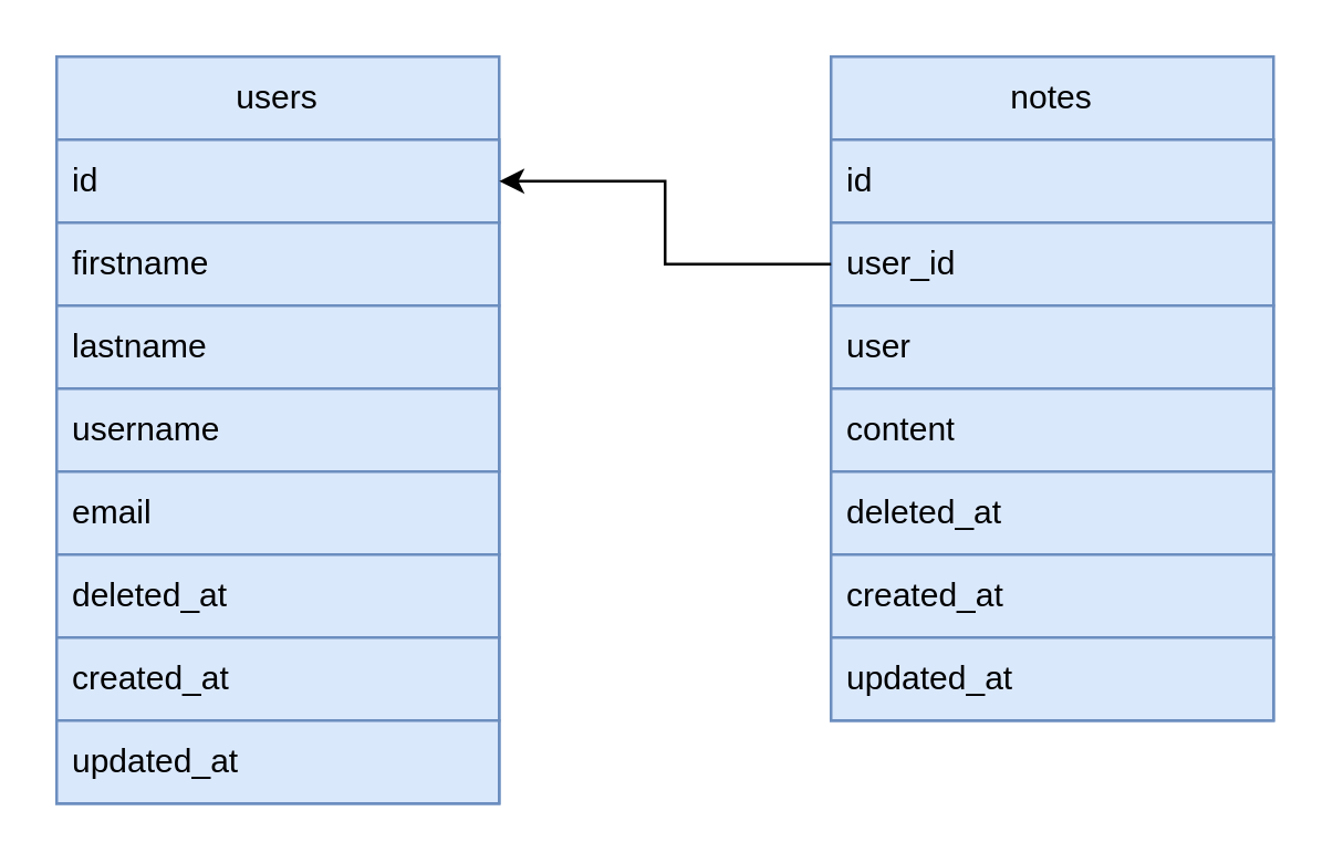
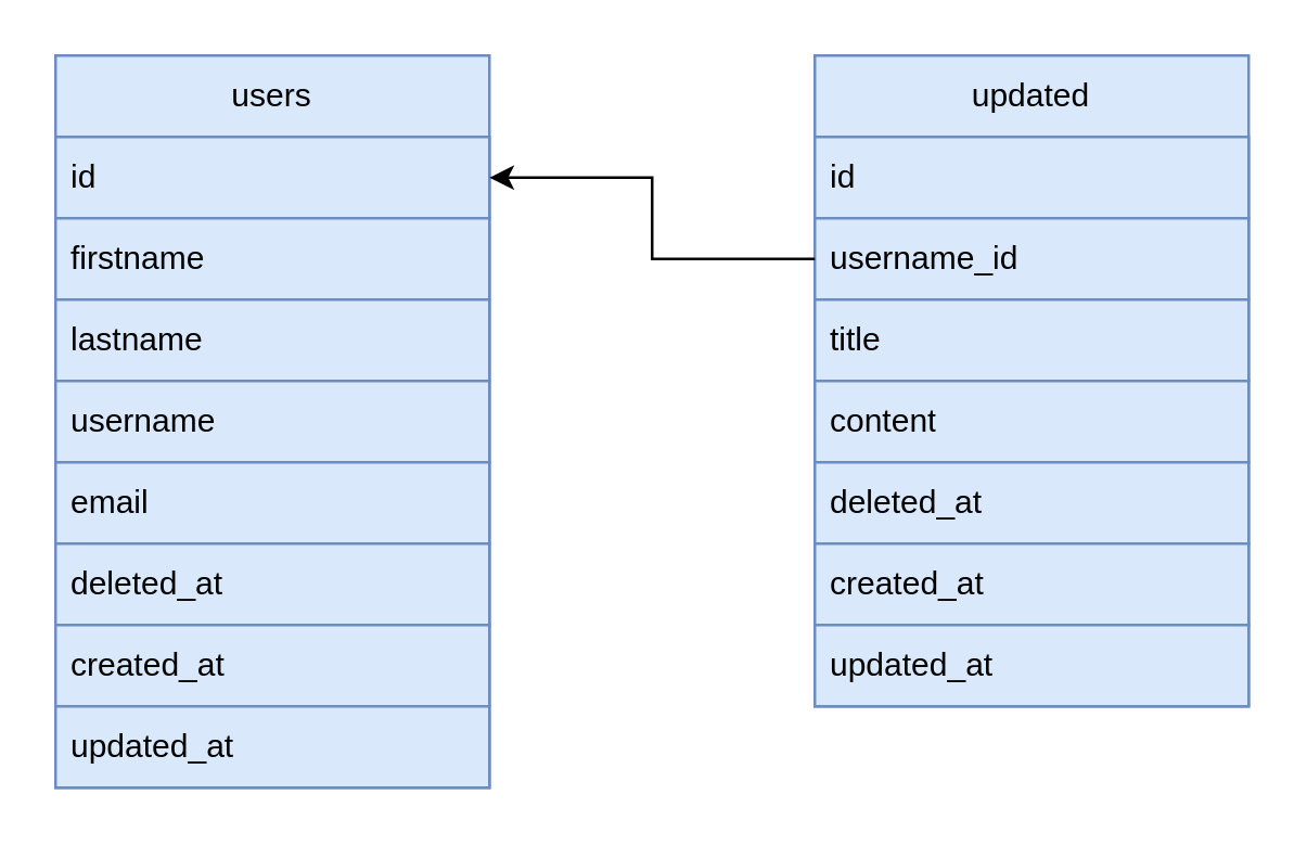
  <mxCell id="0" />
  <mxCell id="1" parent="0" />
  <mxCell id="2" value="users" style="swimlane;fontStyle=0;childLayout=stackLayout;horizontal=1;startSize=30;horizontalStack=0;resizeParent=1;resizeParentMax=0;resizeLast=0;collapsible=1;marginBottom=0;whiteSpace=wrap;html=1;fillColor=#dae8fc;strokeColor=#6c8ebf;" vertex="1" parent="1"><mxGeometry x="20" y="20" width="160" height="270" as="geometry" /></mxCell>
  <mxCell id="3" value="id" style="text;align=left;verticalAlign=middle;spacingLeft=4;spacingRight=4;overflow=hidden;points=[[0,0.5],[1,0.5]];portConstraint=eastwest;rotatable=0;whiteSpace=wrap;html=1;fillColor=#dae8fc;strokeColor=#6c8ebf;" vertex="1" parent="2"><mxGeometry y="30" width="160" height="30" as="geometry" /></mxCell>
  <mxCell id="4" value="firstname" style="text;align=left;verticalAlign=middle;spacingLeft=4;spacingRight=4;overflow=hidden;points=[[0,0.5],[1,0.5]];portConstraint=eastwest;rotatable=0;whiteSpace=wrap;html=1;fillColor=#dae8fc;strokeColor=#6c8ebf;" vertex="1" parent="2"><mxGeometry y="60" width="160" height="30" as="geometry" /></mxCell>
  <mxCell id="5" value="lastname" style="text;align=left;verticalAlign=middle;spacingLeft=4;spacingRight=4;overflow=hidden;points=[[0,0.5],[1,0.5]];portConstraint=eastwest;rotatable=0;whiteSpace=wrap;html=1;fillColor=#dae8fc;strokeColor=#6c8ebf;" vertex="1" parent="2"><mxGeometry y="90" width="160" height="30" as="geometry" /></mxCell>
  <mxCell id="6" value="username" style="text;align=left;verticalAlign=middle;spacingLeft=4;spacingRight=4;overflow=hidden;points=[[0,0.5],[1,0.5]];portConstraint=eastwest;rotatable=0;whiteSpace=wrap;html=1;fillColor=#dae8fc;strokeColor=#6c8ebf;" vertex="1" parent="2"><mxGeometry y="120" width="160" height="30" as="geometry" /></mxCell>
  <mxCell id="7" value="email" style="text;align=left;verticalAlign=middle;spacingLeft=4;spacingRight=4;overflow=hidden;points=[[0,0.5],[1,0.5]];portConstraint=eastwest;rotatable=0;whiteSpace=wrap;html=1;fillColor=#dae8fc;strokeColor=#6c8ebf;" vertex="1" parent="2"><mxGeometry y="150" width="160" height="30" as="geometry" /></mxCell>
  <mxCell id="8" value="deleted_at" style="text;align=left;verticalAlign=middle;spacingLeft=4;spacingRight=4;overflow=hidden;points=[[0,0.5],[1,0.5]];portConstraint=eastwest;rotatable=0;whiteSpace=wrap;html=1;fillColor=#dae8fc;strokeColor=#6c8ebf;" vertex="1" parent="2"><mxGeometry y="180" width="160" height="30" as="geometry" /></mxCell>
  <mxCell id="9" value="created_at" style="text;align=left;verticalAlign=middle;spacingLeft=4;spacingRight=4;overflow=hidden;points=[[0,0.5],[1,0.5]];portConstraint=eastwest;rotatable=0;whiteSpace=wrap;html=1;fillColor=#dae8fc;strokeColor=#6c8ebf;" vertex="1" parent="2"><mxGeometry y="210" width="160" height="30" as="geometry" /></mxCell>
  <mxCell id="10" value="updated_at" style="text;align=left;verticalAlign=middle;spacingLeft=4;spacingRight=4;overflow=hidden;points=[[0,0.5],[1,0.5]];portConstraint=eastwest;rotatable=0;whiteSpace=wrap;html=1;fillColor=#dae8fc;strokeColor=#6c8ebf;" vertex="1" parent="2"><mxGeometry y="240" width="160" height="30" as="geometry" /></mxCell>
- <mxCell id="11" value="notes" style="swimlane;fontStyle=0;childLayout=stackLayout;horizontal=1;startSize=30;horizontalStack=0;resizeParent=1;resizeParentMax=0;resizeLast=0;collapsible=1;marginBottom=0;whiteSpace=wrap;html=1;fillColor=#dae8fc;strokeColor=#6c8ebf;" vertex="1" parent="1"><mxGeometry x="300" y="20" width="160" height="240" as="geometry" /></mxCell>
+ <mxCell id="11" value="updated" style="swimlane;fontStyle=0;childLayout=stackLayout;horizontal=1;startSize=30;horizontalStack=0;resizeParent=1;resizeParentMax=0;resizeLast=0;collapsible=1;marginBottom=0;whiteSpace=wrap;html=1;fillColor=#dae8fc;strokeColor=#6c8ebf;" vertex="1" parent="1"><mxGeometry x="300" y="20" width="160" height="240" as="geometry" /></mxCell>
  <mxCell id="12" value="id" style="text;align=left;verticalAlign=middle;spacingLeft=4;spacingRight=4;overflow=hidden;points=[[0,0.5],[1,0.5]];portConstraint=eastwest;rotatable=0;whiteSpace=wrap;html=1;fillColor=#dae8fc;strokeColor=#6c8ebf;" vertex="1" parent="11"><mxGeometry y="30" width="160" height="30" as="geometry" /></mxCell>
- <mxCell id="13" value="user_id" style="text;align=left;verticalAlign=middle;spacingLeft=4;spacingRight=4;overflow=hidden;points=[[0,0.5],[1,0.5]];portConstraint=eastwest;rotatable=0;whiteSpace=wrap;html=1;fillColor=#dae8fc;strokeColor=#6c8ebf;" vertex="1" parent="11"><mxGeometry y="60" width="160" height="30" as="geometry" /></mxCell>
- <mxCell id="14" value="user" style="text;align=left;verticalAlign=middle;spacingLeft=4;spacingRight=4;overflow=hidden;points=[[0,0.5],[1,0.5]];portConstraint=eastwest;rotatable=0;whiteSpace=wrap;html=1;fillColor=#dae8fc;strokeColor=#6c8ebf;" vertex="1" parent="11"><mxGeometry y="90" width="160" height="30" as="geometry" /></mxCell>
+ <mxCell id="13" value="username_id" style="text;align=left;verticalAlign=middle;spacingLeft=4;spacingRight=4;overflow=hidden;points=[[0,0.5],[1,0.5]];portConstraint=eastwest;rotatable=0;whiteSpace=wrap;html=1;fillColor=#dae8fc;strokeColor=#6c8ebf;" vertex="1" parent="11"><mxGeometry y="60" width="160" height="30" as="geometry" /></mxCell>
+ <mxCell id="14" value="title" style="text;align=left;verticalAlign=middle;spacingLeft=4;spacingRight=4;overflow=hidden;points=[[0,0.5],[1,0.5]];portConstraint=eastwest;rotatable=0;whiteSpace=wrap;html=1;fillColor=#dae8fc;strokeColor=#6c8ebf;" vertex="1" parent="11"><mxGeometry y="90" width="160" height="30" as="geometry" /></mxCell>
  <mxCell id="15" value="content" style="text;align=left;verticalAlign=middle;spacingLeft=4;spacingRight=4;overflow=hidden;points=[[0,0.5],[1,0.5]];portConstraint=eastwest;rotatable=0;whiteSpace=wrap;html=1;fillColor=#dae8fc;strokeColor=#6c8ebf;" vertex="1" parent="11"><mxGeometry y="120" width="160" height="30" as="geometry" /></mxCell>
  <mxCell id="16" value="deleted_at" style="text;align=left;verticalAlign=middle;spacingLeft=4;spacingRight=4;overflow=hidden;points=[[0,0.5],[1,0.5]];portConstraint=eastwest;rotatable=0;whiteSpace=wrap;html=1;fillColor=#dae8fc;strokeColor=#6c8ebf;" vertex="1" parent="11"><mxGeometry y="150" width="160" height="30" as="geometry" /></mxCell>
  <mxCell id="17" value="created_at" style="text;align=left;verticalAlign=middle;spacingLeft=4;spacingRight=4;overflow=hidden;points=[[0,0.5],[1,0.5]];portConstraint=eastwest;rotatable=0;whiteSpace=wrap;html=1;fillColor=#dae8fc;strokeColor=#6c8ebf;" vertex="1" parent="11"><mxGeometry y="180" width="160" height="30" as="geometry" /></mxCell>
  <mxCell id="18" value="updated_at" style="text;align=left;verticalAlign=middle;spacingLeft=4;spacingRight=4;overflow=hidden;points=[[0,0.5],[1,0.5]];portConstraint=eastwest;rotatable=0;whiteSpace=wrap;html=1;fillColor=#dae8fc;strokeColor=#6c8ebf;" vertex="1" parent="11"><mxGeometry y="210" width="160" height="30" as="geometry" /></mxCell>
  <mxCell id="19" style="edgeStyle=orthogonalEdgeStyle;rounded=0;orthogonalLoop=1;jettySize=auto;html=1;exitX=0;exitY=0.5;exitDx=0;exitDy=0;entryX=1;entryY=0.5;entryDx=0;entryDy=0;" edge="1" parent="1" source="13" target="3"><mxGeometry relative="1" as="geometry" /></mxCell>
